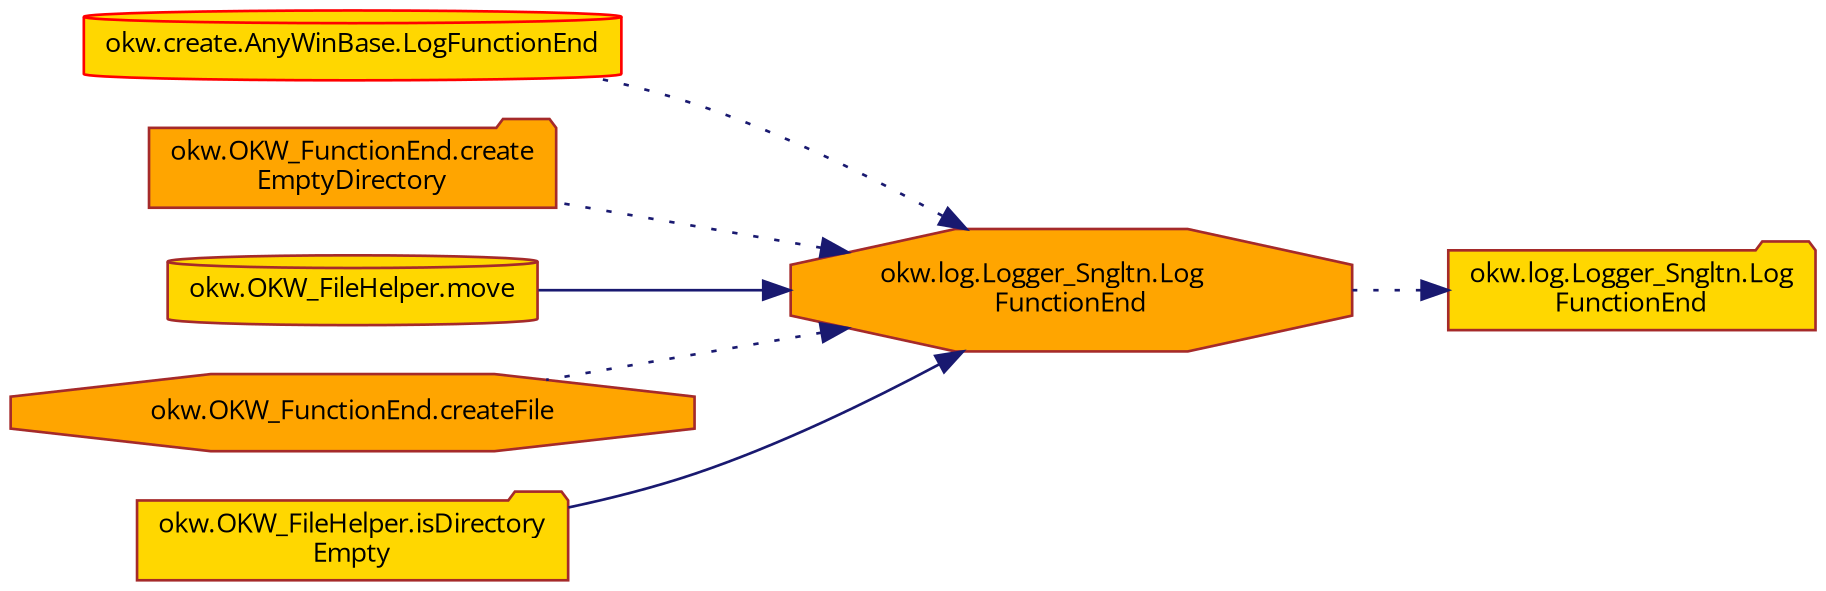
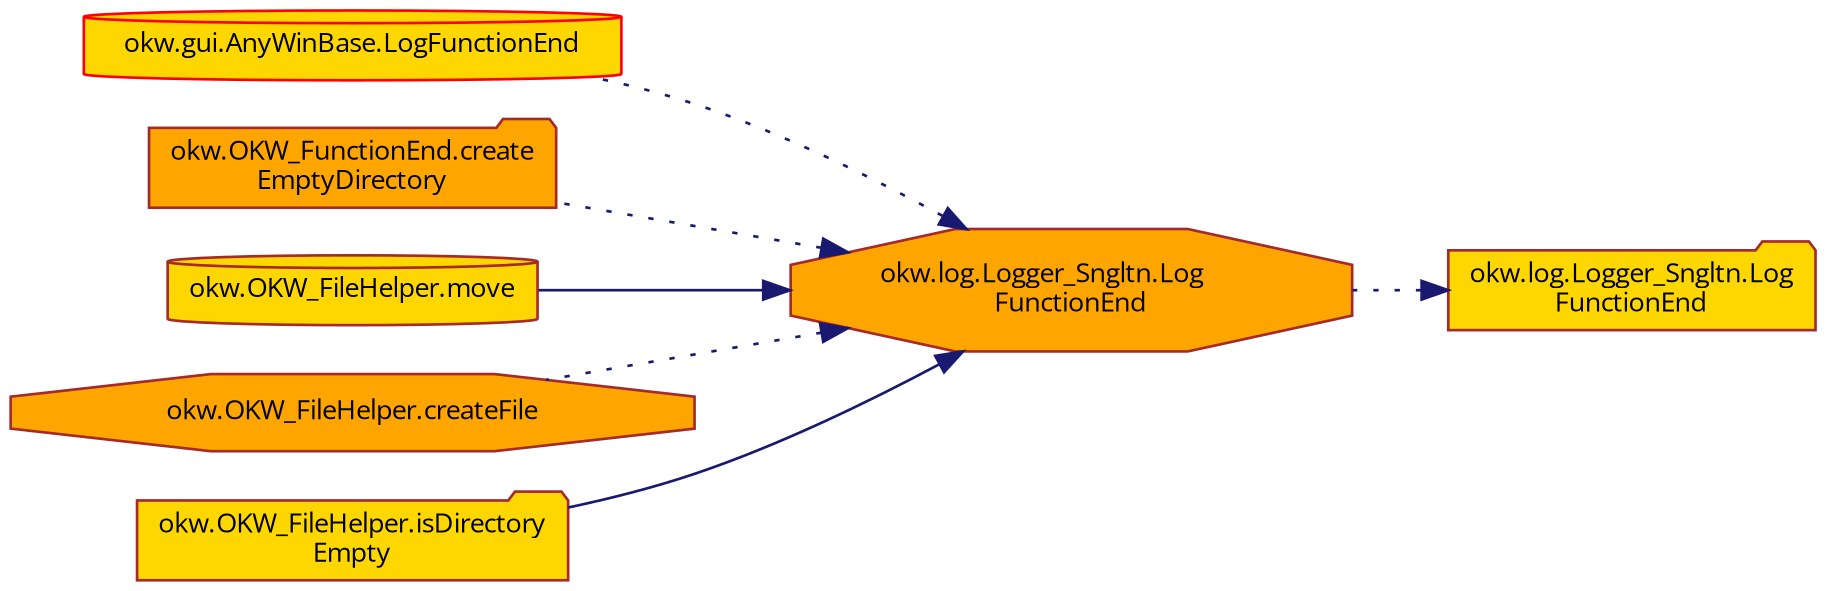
  digraph {
    fontname="Open Sans"
    rankdir=RL
    node [color=brown fillcolor=gold fontname="Open Sans" fontsize=10 shape=folder style=filled]
    edge [color=midnightblue dir=back fontname="Open Sans" fontsize=10 labelfontname=Helvetica labelfontsize=10 style=dotted]
    n1 [fontcolor=black height=0.2 label="okw.log.Logger_Sngltn.Log\lFunctionEnd" width=0.4]
    n2 [fillcolor=orange height=0.2 label="okw.log.Logger_Sngltn.Log\lFunctionEnd" shape=octagon width=0.4]
-   n3 [color=red height=0.2 label="okw.create.AnyWinBase.LogFunctionEnd" shape=cylinder width=0.4]
+   n3 [color=red height=0.2 label="okw.gui.AnyWinBase.LogFunctionEnd" shape=cylinder width=0.4]
    n4 [fillcolor=orange height=0.2 label="okw.OKW_FunctionEnd.create\lEmptyDirectory" width=0.4]
    n5 [height=0.2 label="okw.OKW_FileHelper.move" shape=cylinder width=0.4]
-   n6 [fillcolor=orange height=0.2 label="okw.OKW_FunctionEnd.createFile" shape=octagon width=0.4]
+   n6 [fillcolor=orange height=0.2 label="okw.OKW_FileHelper.createFile" shape=octagon width=0.4]
    n7 [height=0.2 label="okw.OKW_FileHelper.isDirectory\lEmpty" width=0.4]
    n1 -> n2
    n2 -> n3
    n2 -> n4
    n2 -> n5 [style=solid]
    n2 -> n6
    n2 -> n7 [style=solid]
  }
